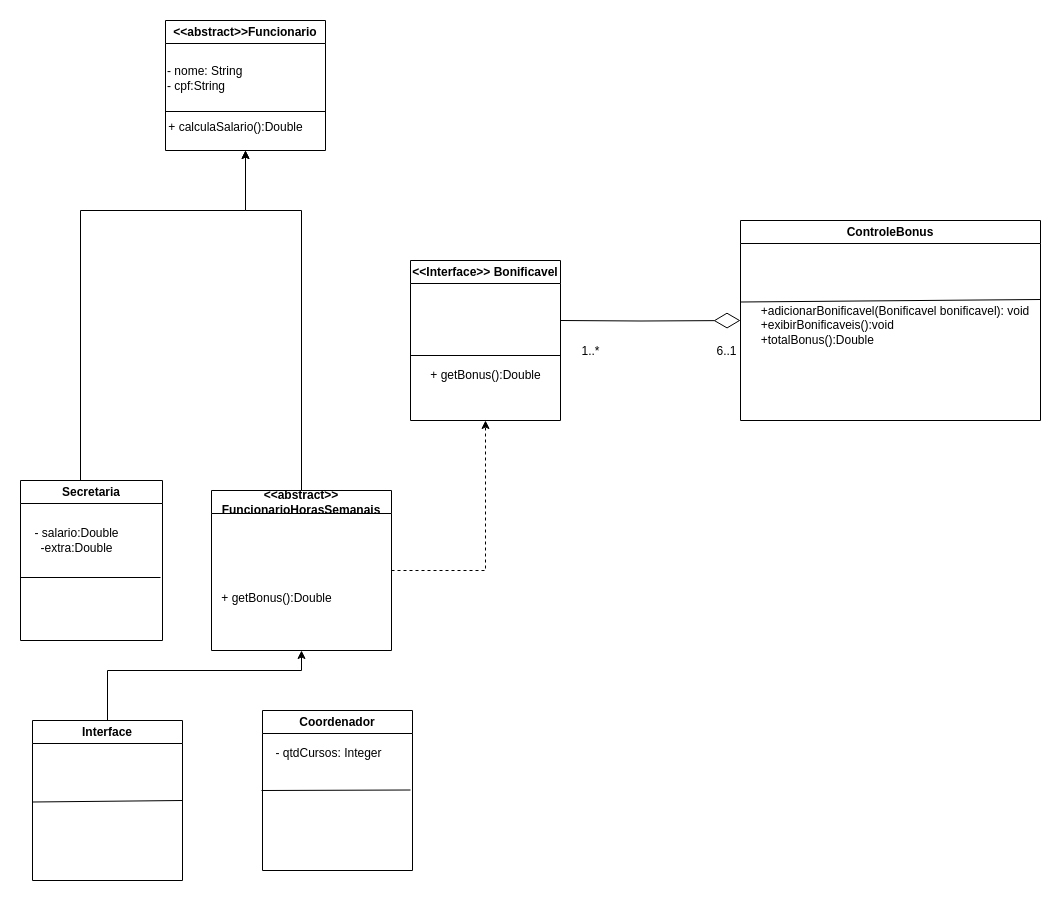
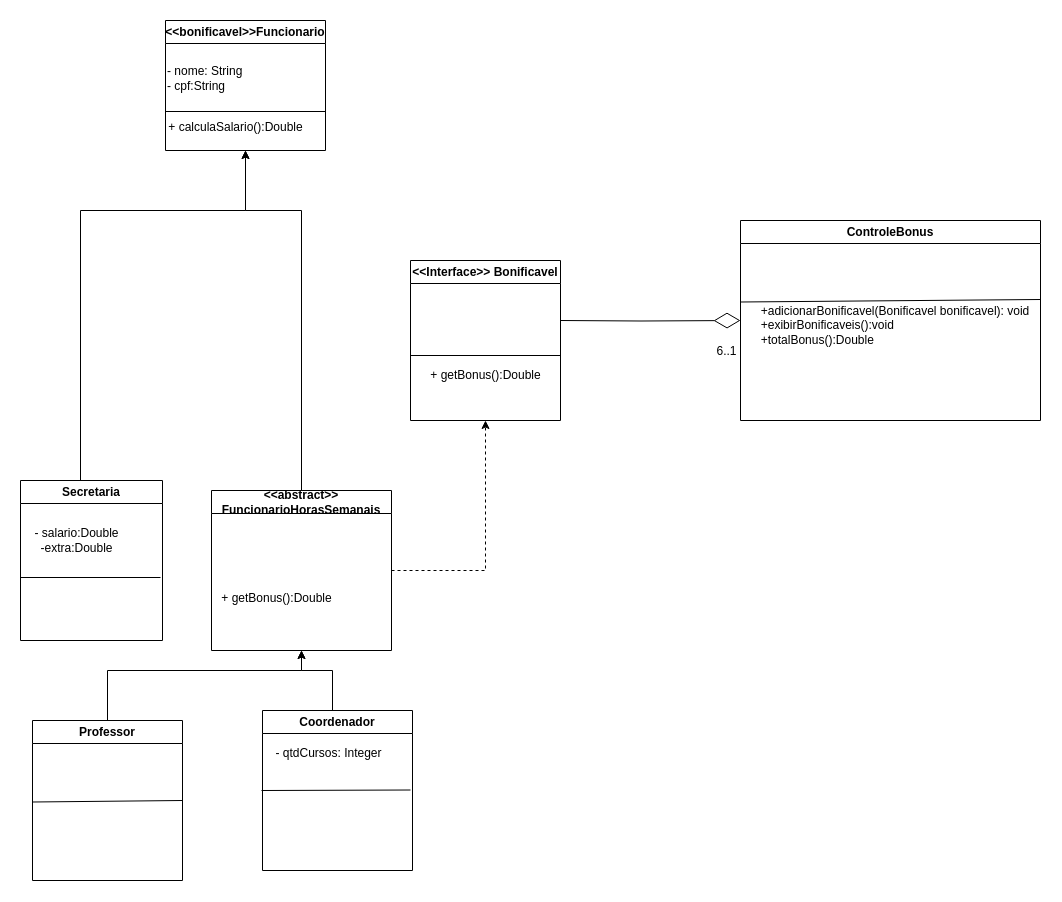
  <mxCell id="0" />
  <mxCell id="1" parent="0" />
- <mxCell id="2" value="&amp;lt;&amp;lt;abstract&amp;gt;&amp;gt;Funcionario" style="swimlane;whiteSpace=wrap;html=1;startSize=23;" vertex="1" parent="1"><mxGeometry x="165" y="20" width="160" height="130" as="geometry" /></mxCell>
+ <mxCell id="2" value="&amp;lt;&amp;lt;bonificavel&amp;gt;&amp;gt;Funcionario" style="swimlane;whiteSpace=wrap;html=1;startSize=23;" vertex="1" parent="1"><mxGeometry x="165" y="20" width="160" height="130" as="geometry" /></mxCell>
  <mxCell id="3" value="- nome: String&lt;br&gt;- cpf:String&lt;br&gt;" style="text;html=1;align=left;verticalAlign=middle;resizable=0;points=[];autosize=1;strokeColor=none;fillColor=none;" vertex="1" parent="2"><mxGeometry y="38" width="100" height="40" as="geometry" /></mxCell>
  <mxCell id="4" value="" style="endArrow=none;html=1;rounded=0;" edge="1" parent="2"><mxGeometry width="50" height="50" relative="1" as="geometry"><mxPoint y="91" as="sourcePoint" /><mxPoint x="160" y="91" as="targetPoint" /></mxGeometry></mxCell>
  <mxCell id="5" value="+ calculaSalario():Double" style="text;html=1;align=center;verticalAlign=middle;resizable=0;points=[];autosize=1;strokeColor=none;fillColor=none;" vertex="1" parent="2"><mxGeometry x="-10" y="92" width="160" height="30" as="geometry" /></mxCell>
  <mxCell id="6" style="edgeStyle=orthogonalEdgeStyle;rounded=0;orthogonalLoop=1;jettySize=auto;html=1;entryX=0.5;entryY=1;entryDx=0;entryDy=0;endArrow=classic;endFill=1;" edge="1" parent="1" source="7" target="2"><mxGeometry relative="1" as="geometry"><Array as="points"><mxPoint x="80" y="210" /><mxPoint x="245" y="210" /></Array></mxGeometry></mxCell>
  <mxCell id="7" value="Secretaria" style="swimlane;whiteSpace=wrap;html=1;startSize=23;" vertex="1" parent="1"><mxGeometry x="20" y="480" width="142" height="160" as="geometry" /></mxCell>
  <mxCell id="8" style="edgeStyle=orthogonalEdgeStyle;rounded=0;orthogonalLoop=1;jettySize=auto;html=1;entryX=0.5;entryY=1;entryDx=0;entryDy=0;" edge="1" parent="1" source="9" target="20"><mxGeometry relative="1" as="geometry"><Array as="points"><mxPoint x="107" y="670" /><mxPoint x="301" y="670" /></Array></mxGeometry></mxCell>
- <mxCell id="9" value="Interface" style="swimlane;whiteSpace=wrap;html=1;startSize=23;" vertex="1" parent="1"><mxGeometry x="32" y="720" width="150" height="160" as="geometry" /></mxCell>
+ <mxCell id="9" value="Professor" style="swimlane;whiteSpace=wrap;html=1;startSize=23;" vertex="1" parent="1"><mxGeometry x="32" y="720" width="150" height="160" as="geometry" /></mxCell>
  <mxCell id="10" value="" style="endArrow=none;html=1;rounded=0;" edge="1" parent="9"><mxGeometry width="50" height="50" relative="1" as="geometry"><mxPoint y="81.5" as="sourcePoint" /><mxPoint x="150" y="80" as="targetPoint" /></mxGeometry></mxCell>
+ <mxCell id="11" style="edgeStyle=orthogonalEdgeStyle;rounded=0;orthogonalLoop=1;jettySize=auto;html=1;entryX=0.5;entryY=1;entryDx=0;entryDy=0;" edge="1" parent="1" source="12" target="20"><mxGeometry relative="1" as="geometry"><Array as="points"><mxPoint x="332" y="670" /><mxPoint x="301" y="670" /></Array></mxGeometry></mxCell>
  <mxCell id="12" value="Coordenador" style="swimlane;whiteSpace=wrap;html=1;startSize=23;" vertex="1" parent="1"><mxGeometry x="262" y="710" width="150" height="160" as="geometry" /></mxCell>
  <mxCell id="13" value="" style="endArrow=none;html=1;rounded=0;" edge="1" parent="12"><mxGeometry width="50" height="50" relative="1" as="geometry"><mxPoint x="-1" y="80" as="sourcePoint" /><mxPoint x="148" y="79.5" as="targetPoint" /></mxGeometry></mxCell>
  <mxCell id="14" value="&amp;lt;&amp;lt;Interface&amp;gt;&amp;gt; Bonificavel" style="swimlane;whiteSpace=wrap;html=1;startSize=23;" vertex="1" parent="1"><mxGeometry x="410" y="260" width="150" height="160" as="geometry" /></mxCell>
  <mxCell id="15" value="+ getBonus():Double" style="text;html=1;align=center;verticalAlign=middle;resizable=0;points=[];autosize=1;strokeColor=none;fillColor=none;" vertex="1" parent="14"><mxGeometry x="10" y="100" width="130" height="30" as="geometry" /></mxCell>
  <mxCell id="16" value="" style="endArrow=none;html=1;rounded=0;" edge="1" parent="14"><mxGeometry width="50" height="50" relative="1" as="geometry"><mxPoint y="95" as="sourcePoint" /><mxPoint x="150" y="95" as="targetPoint" /></mxGeometry></mxCell>
  <mxCell id="17" value="- salario:Double&lt;br&gt;-extra:Double" style="text;html=1;align=center;verticalAlign=middle;resizable=0;points=[];autosize=1;strokeColor=none;fillColor=none;" vertex="1" parent="1"><mxGeometry x="21" y="520" width="110" height="40" as="geometry" /></mxCell>
  <mxCell id="18" style="edgeStyle=orthogonalEdgeStyle;rounded=0;orthogonalLoop=1;jettySize=auto;html=1;entryX=0.5;entryY=1;entryDx=0;entryDy=0;" edge="1" parent="1" source="20" target="2"><mxGeometry relative="1" as="geometry"><Array as="points"><mxPoint x="301" y="210" /><mxPoint x="245" y="210" /></Array></mxGeometry></mxCell>
  <mxCell id="19" style="edgeStyle=orthogonalEdgeStyle;rounded=0;orthogonalLoop=1;jettySize=auto;html=1;entryX=0.5;entryY=1;entryDx=0;entryDy=0;dashed=1;" edge="1" parent="1" source="20" target="14"><mxGeometry relative="1" as="geometry" /></mxCell>
  <mxCell id="20" value="&amp;lt;&amp;lt;abstract&amp;gt;&amp;gt;&lt;br&gt;FuncionarioHorasSemanais" style="swimlane;whiteSpace=wrap;html=1;startSize=23;" vertex="1" parent="1"><mxGeometry x="211" y="490" width="180" height="160" as="geometry" /></mxCell>
  <mxCell id="21" value="+ getBonus():Double" style="text;html=1;align=center;verticalAlign=middle;resizable=0;points=[];autosize=1;strokeColor=none;fillColor=none;" vertex="1" parent="20"><mxGeometry y="93" width="130" height="30" as="geometry" /></mxCell>
  <mxCell id="22" value="- qtdCursos: Integer" style="text;html=1;align=center;verticalAlign=middle;resizable=0;points=[];autosize=1;strokeColor=none;fillColor=none;" vertex="1" parent="1"><mxGeometry x="263" y="738" width="130" height="30" as="geometry" /></mxCell>
  <mxCell id="23" value="" style="endArrow=none;html=1;rounded=0;" edge="1" parent="1"><mxGeometry width="50" height="50" relative="1" as="geometry"><mxPoint x="20" y="577" as="sourcePoint" /><mxPoint x="160" y="577" as="targetPoint" /></mxGeometry></mxCell>
  <mxCell id="24" value="ControleBonus" style="swimlane;whiteSpace=wrap;html=1;startSize=23;" vertex="1" parent="1"><mxGeometry x="740" y="220" width="300" height="200" as="geometry" /></mxCell>
  <mxCell id="25" value="" style="endArrow=none;html=1;rounded=0;" edge="1" parent="24"><mxGeometry width="50" height="50" relative="1" as="geometry"><mxPoint y="81.5" as="sourcePoint" /><mxPoint x="300" y="79" as="targetPoint" /></mxGeometry></mxCell>
  <mxCell id="26" value="&lt;div style=&quot;text-align: left;&quot;&gt;&lt;span style=&quot;background-color: initial;&quot;&gt;+adicionarBonificavel(Bonificavel bonificavel): void&lt;/span&gt;&lt;/div&gt;&lt;div style=&quot;text-align: left;&quot;&gt;&lt;span style=&quot;background-color: initial;&quot;&gt;+exibirBonificaveis():void&lt;/span&gt;&lt;/div&gt;&lt;div style=&quot;text-align: left;&quot;&gt;&lt;span style=&quot;background-color: initial;&quot;&gt;+totalBonus():Double&lt;/span&gt;&lt;/div&gt;" style="text;html=1;strokeColor=none;fillColor=none;align=center;verticalAlign=middle;whiteSpace=wrap;rounded=0;" vertex="1" parent="24"><mxGeometry x="10" y="90" width="290" height="30" as="geometry" /></mxCell>
  <mxCell id="27" value="6..1" style="text;html=1;align=center;verticalAlign=middle;resizable=0;points=[];autosize=1;strokeColor=none;fillColor=none;" vertex="1" parent="24"><mxGeometry x="-34" y="116" width="40" height="30" as="geometry" /></mxCell>
- <mxCell id="28" value="1..*" style="text;html=1;align=center;verticalAlign=middle;resizable=0;points=[];autosize=1;strokeColor=none;fillColor=none;" vertex="1" parent="1"><mxGeometry x="570" y="336" width="40" height="30" as="geometry" /></mxCell>
  <mxCell id="29" style="edgeStyle=orthogonalEdgeStyle;rounded=0;orthogonalLoop=1;jettySize=auto;html=1;endArrow=diamondThin;endFill=0;endSize=24;entryX=0;entryY=0.5;entryDx=0;entryDy=0;" edge="1" parent="1" target="24"><mxGeometry relative="1" as="geometry"><mxPoint x="780" y="319.41" as="targetPoint" /><mxPoint x="560" y="320" as="sourcePoint" /></mxGeometry></mxCell>
